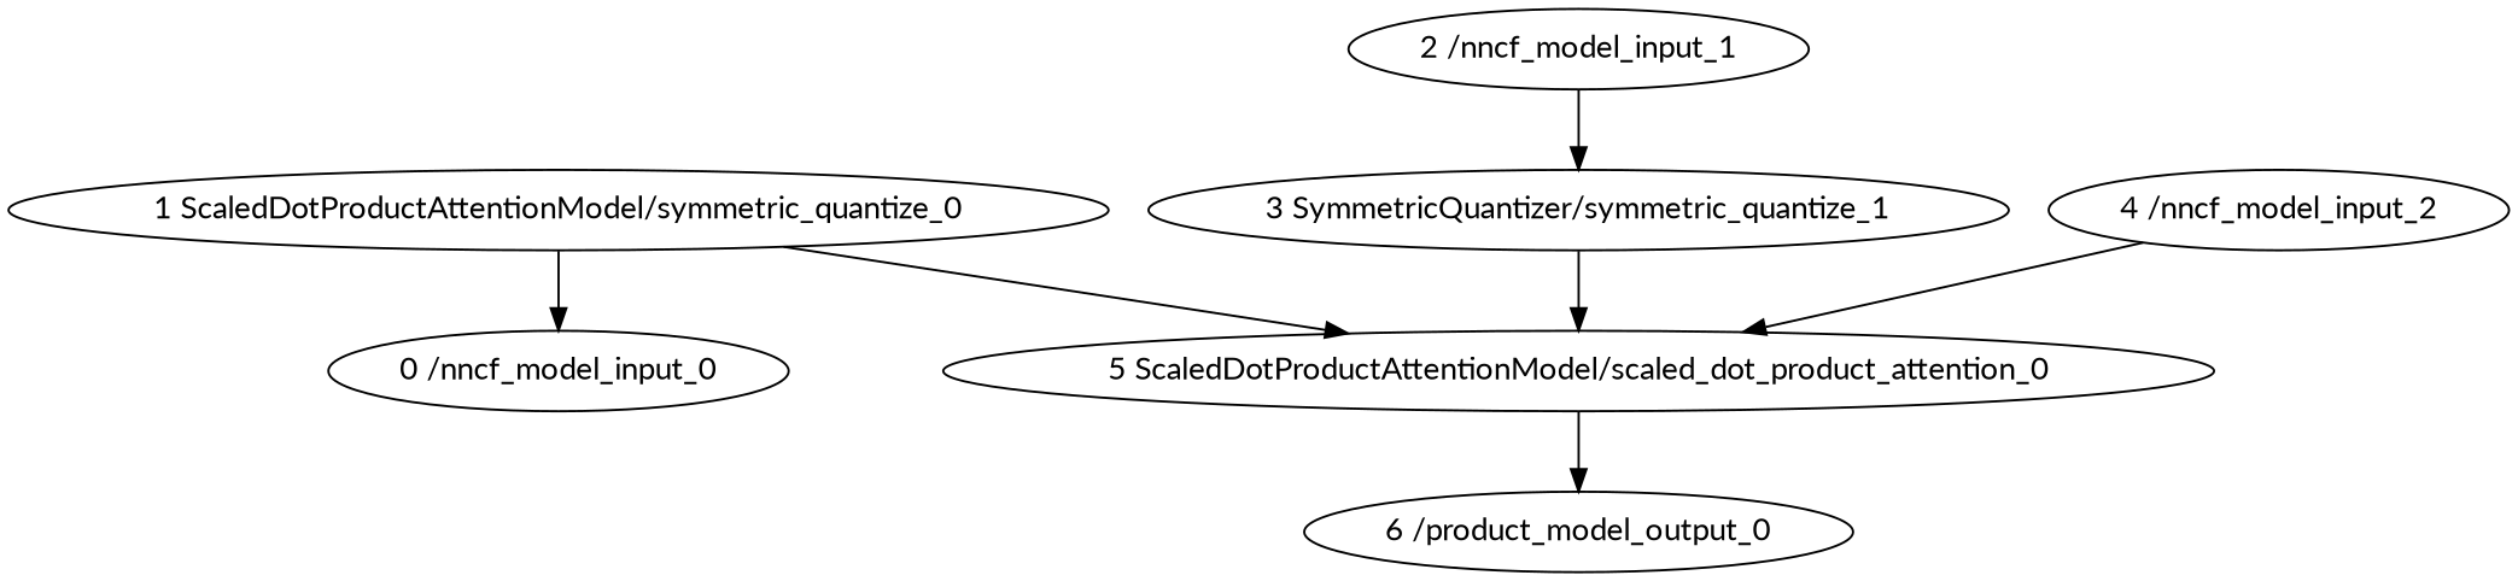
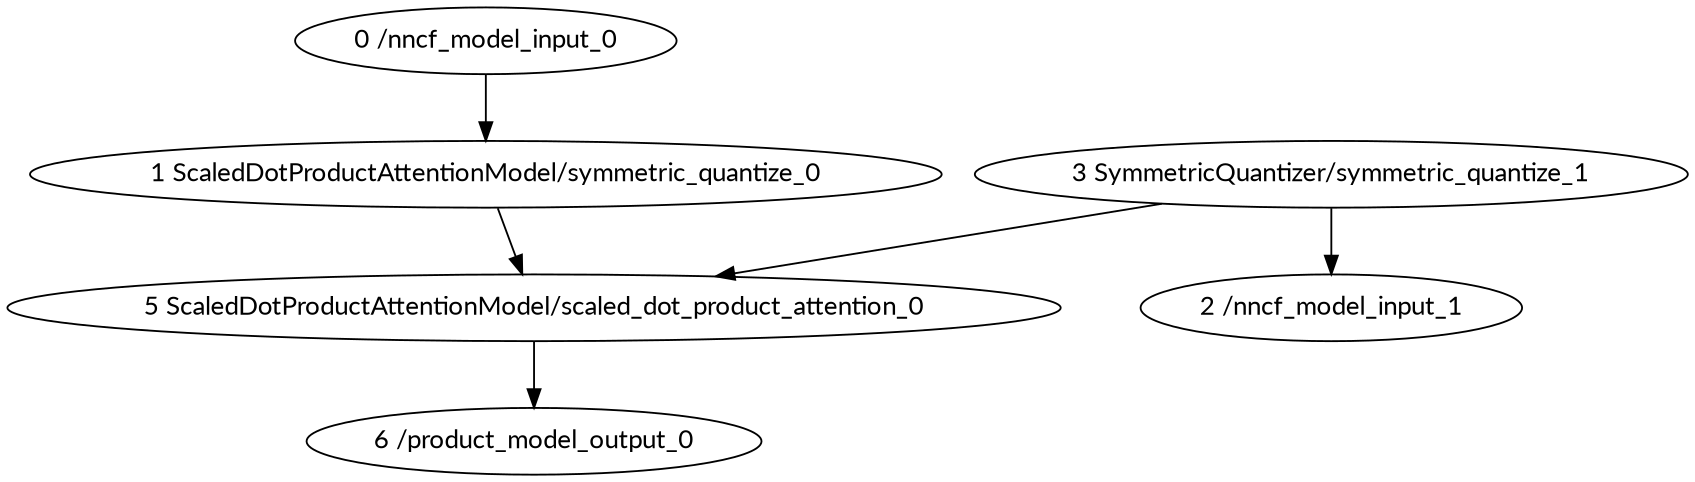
  strict digraph {
    fontname=Lato
    node [fontname=Lato type=nncf_model_input]
    edge [fontname=Lato]
    n1 [label="1 ScaledDotProductAttentionModel/symmetric_quantize_0" type=symmetric_quantize]
    "0 /nncf_model_input_0"
    "5 ScaledDotProductAttentionModel/scaled_dot_product_attention_0" [type=scaled_dot_product_attention]
    n4 [label="6 /product_model_output_0" type=nncf_model_output]
    "3 SymmetricQuantizer/symmetric_quantize_1" [type=symmetric_quantize]
    "2 /nncf_model_input_1"
-   "4 /nncf_model_input_2"
    n1 -> "5 ScaledDotProductAttentionModel/scaled_dot_product_attention_0"
-   n1 -> "0 /nncf_model_input_0"
+   "0 /nncf_model_input_0" -> n1
    "5 ScaledDotProductAttentionModel/scaled_dot_product_attention_0" -> n4
    "3 SymmetricQuantizer/symmetric_quantize_1" -> "5 ScaledDotProductAttentionModel/scaled_dot_product_attention_0"
-   "2 /nncf_model_input_1" -> "3 SymmetricQuantizer/symmetric_quantize_1"
-   "4 /nncf_model_input_2" -> "5 ScaledDotProductAttentionModel/scaled_dot_product_attention_0"
+   "3 SymmetricQuantizer/symmetric_quantize_1" -> "2 /nncf_model_input_1"
  }
